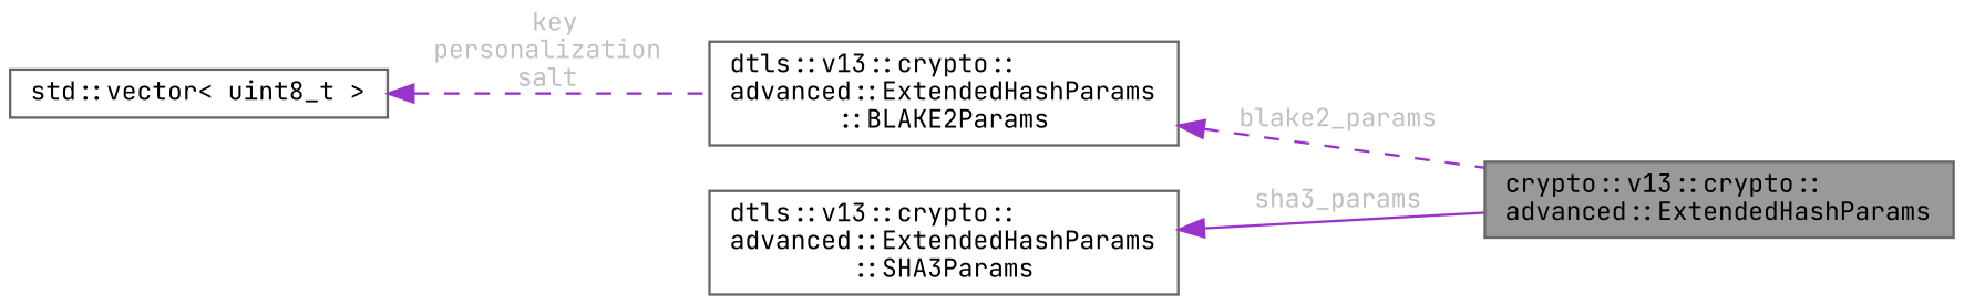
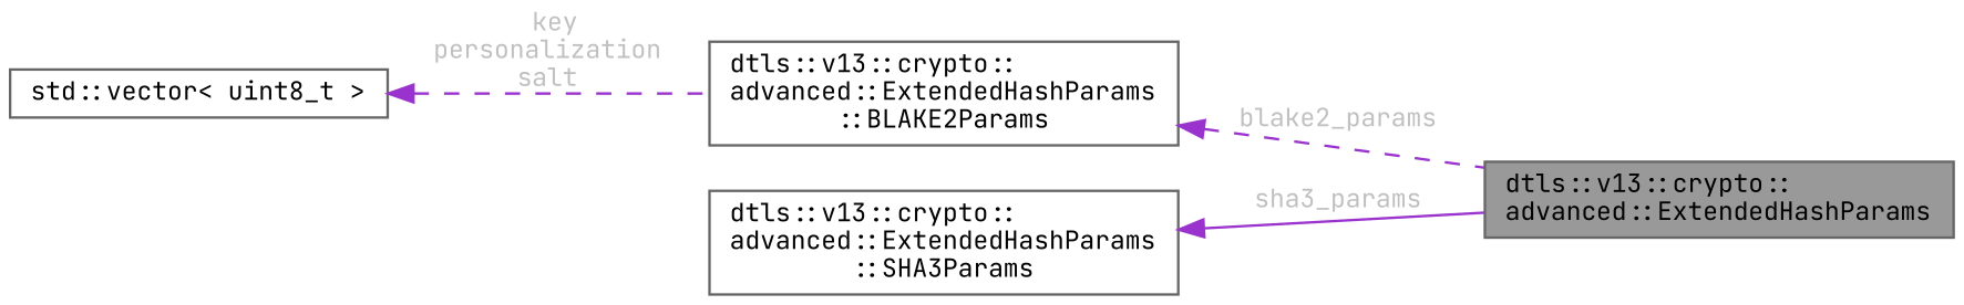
  digraph {
    rankdir=LR
    fontname="JetBrains Mono"
    node [color=gray40 fillcolor=white fontname="JetBrains Mono" fontsize=10 shape=box style=filled]
    edge [color=darkorchid3 dir=back fontcolor=grey fontname="JetBrains Mono" fontsize=10 labelfontname=Helvetica labelfontsize=10 style=dashed]
-   n1 [fillcolor=grey60 fontcolor=black height=0.2 label="crypto::v13::crypto::\ladvanced::ExtendedHashParams" width=0.4]
+   n1 [fillcolor=grey60 fontcolor=black height=0.2 label="dtls::v13::crypto::\ladvanced::ExtendedHashParams" width=0.4]
    n2 [height=0.2 label="dtls::v13::crypto::\ladvanced::ExtendedHashParams\l::BLAKE2Params" width=0.4]
    n3 [height=0.2 label="std::vector\< uint8_t \>" width=0.4]
    n4 [height=0.2 label="dtls::v13::crypto::\ladvanced::ExtendedHashParams\l::SHA3Params" width=0.4]
    n2 -> n1 [label=" blake2_params"]
    n3 -> n2 [label=" key\npersonalization\nsalt"]
    n4 -> n1 [label=" sha3_params" style=solid]
  }
